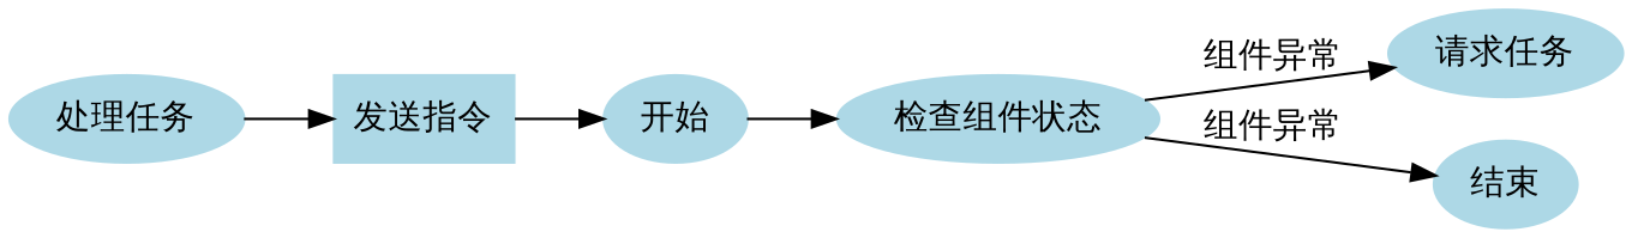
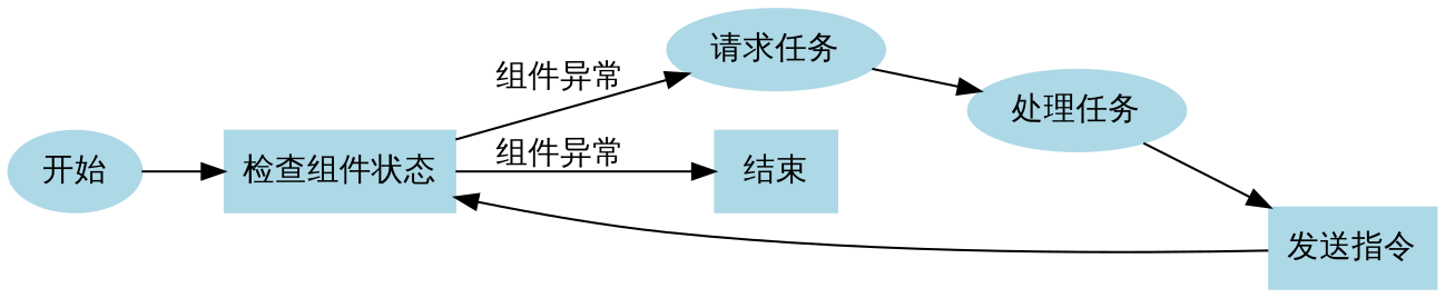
  digraph {
    fontname="Open Sans"
    rankdir=LR
    node [color=lightblue fontname="Open Sans" shape=ellipse style=filled]
    edge [fontname="Open Sans"]
    n1 [label="开始"]
-   n2 [label="检查组件状态"]
+   n2 [label="检查组件状态" shape=rectangle]
    n3 [label="请求任务"]
-   n4 [label="结束"]
+   n4 [label="结束" shape=box]
    n5 [label="处理任务"]
    n6 [label="发送指令" shape=rectangle]
    n1 -> n2
    n2 -> n3 [label="组件异常"]
    n2 -> n4 [label="组件异常"]
+   n3 -> n5
    n5 -> n6
-   n6 -> n1
+   n6 -> n2
  }
